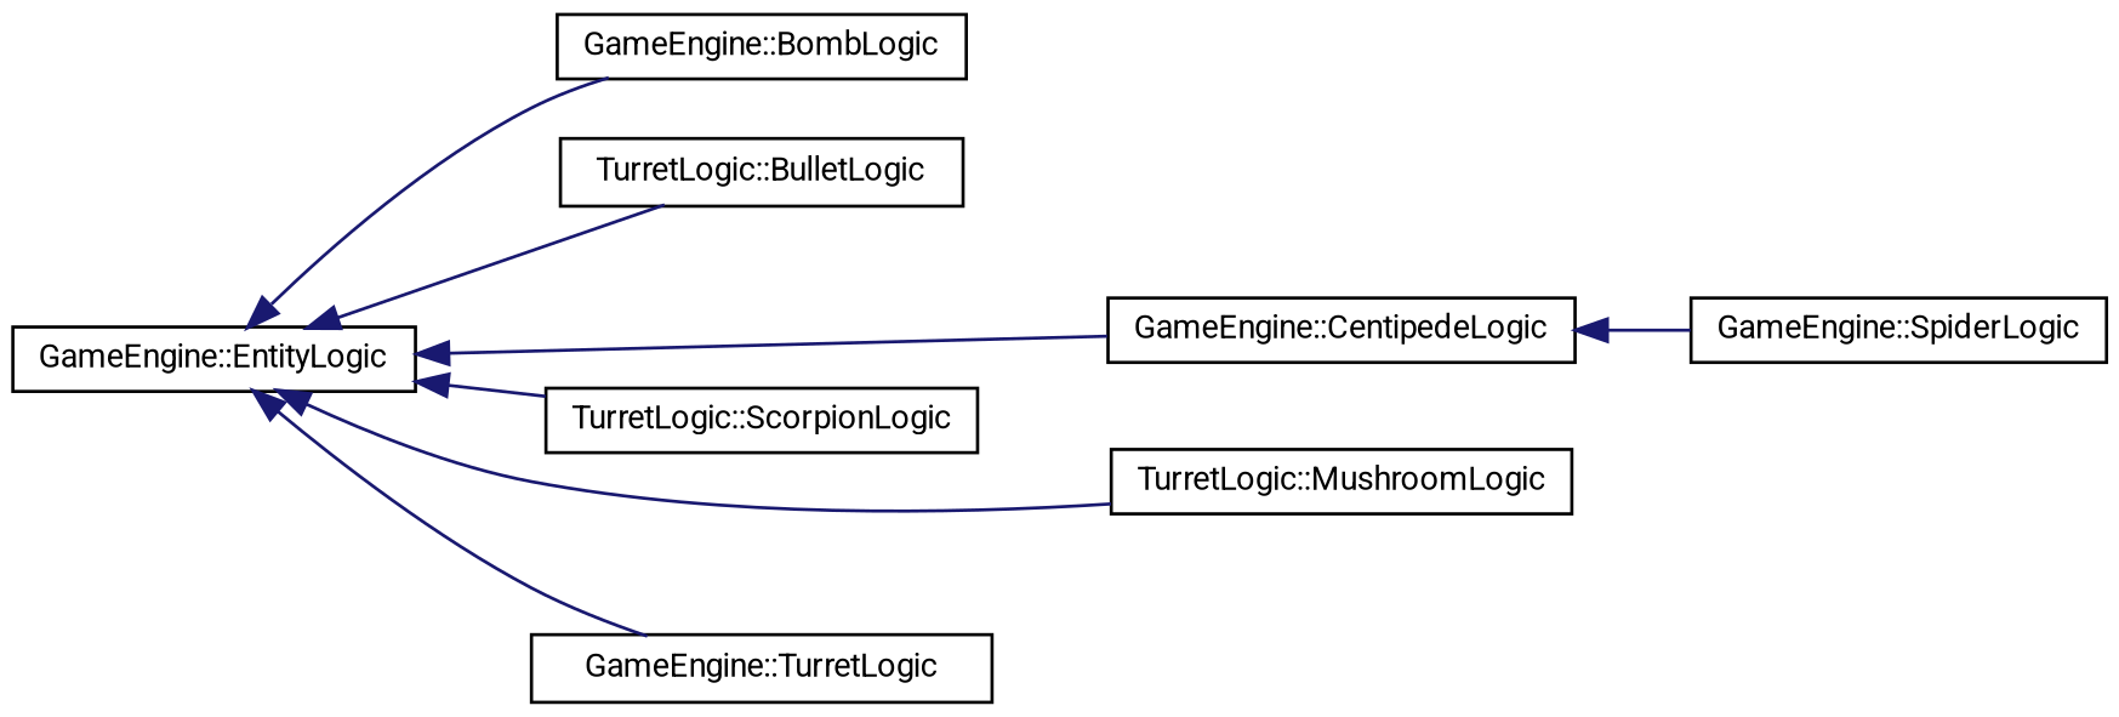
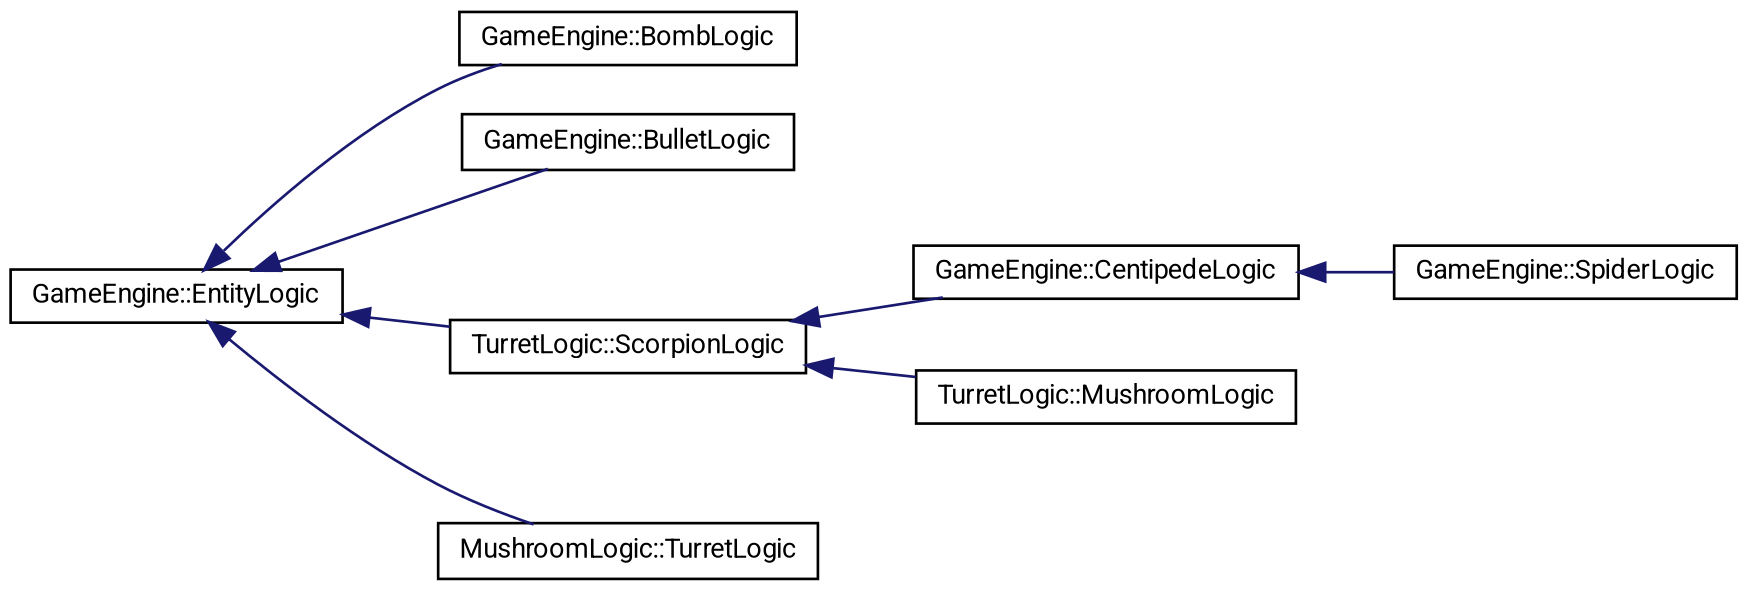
  digraph {
    fontname=Roboto
    rankdir=LR
    node [color=black fillcolor=white fontname=Roboto fontsize=10 shape=record style=filled]
    edge [color=midnightblue dir=back fontname=Roboto fontsize=10 labelfontname=Helvetica labelfontsize=10 style=solid]
    n1 [height=0.2 label="GameEngine::EntityLogic" width=0.4]
    n2 [height=0.2 label="GameEngine::BombLogic" width=0.4]
-   n3 [height=0.2 label="TurretLogic::BulletLogic" width=0.4]
+   n3 [height=0.2 label="GameEngine::BulletLogic" width=0.4]
    n4 [height=0.2 label="GameEngine::CentipedeLogic" width=0.4]
    n5 [height=0.2 label="TurretLogic::MushroomLogic" width=0.4]
    n6 [height=0.2 label="TurretLogic::ScorpionLogic" width=0.4]
-   n7 [height=0.2 label="GameEngine::TurretLogic" width=0.4]
+   n7 [height=0.2 label="MushroomLogic::TurretLogic" width=0.4]
    n8 [height=0.2 label="GameEngine::SpiderLogic" width=0.4]
    n1 -> n2
    n1 -> n3
-   n1 -> n4
-   n1 -> n5
+   n6 -> n4
+   n6 -> n5
    n1 -> n6
    n1 -> n7
    n4 -> n8
  }
